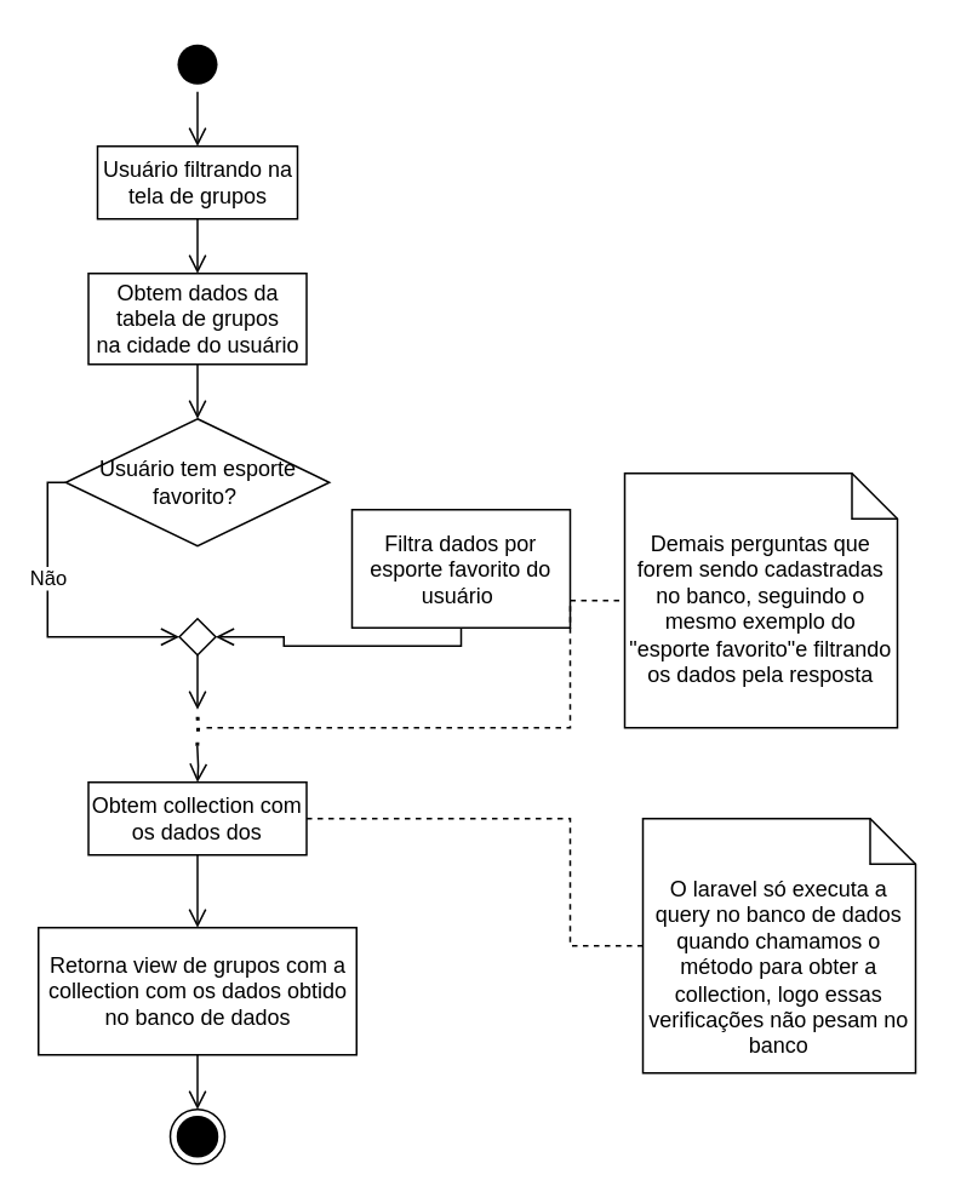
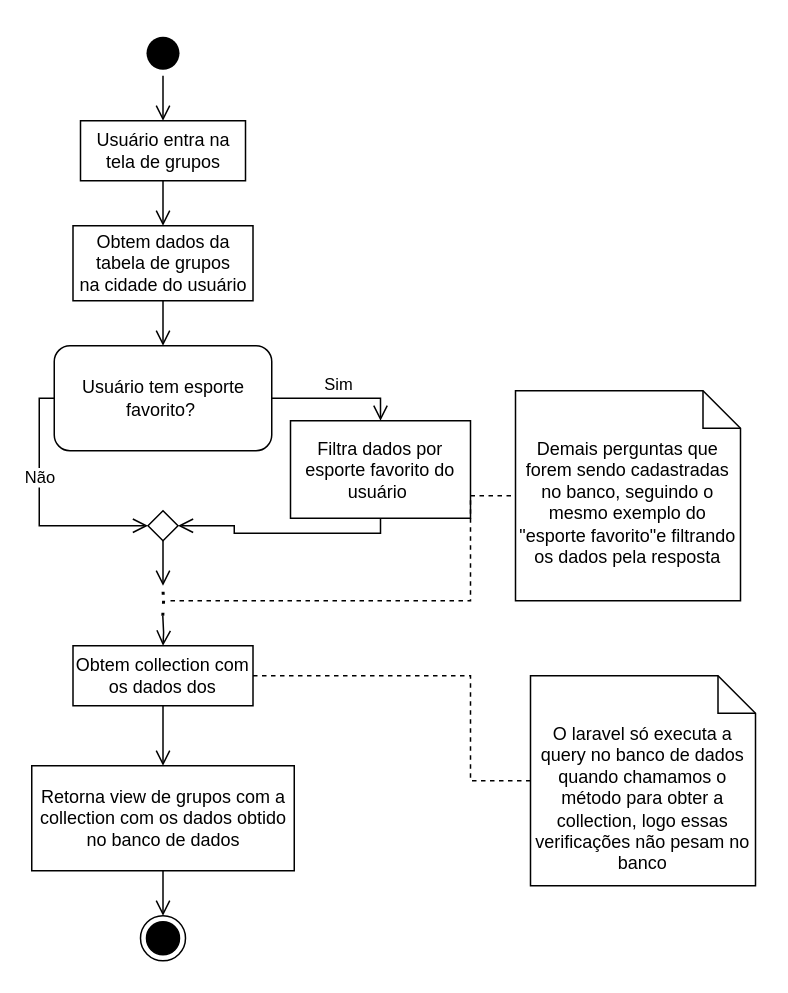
  <mxCell id="0" />
  <mxCell id="1" parent="0" />
  <mxCell id="2" value="" style="ellipse;html=1;shape=startState;fillColor=#000000;strokeColor=none;" vertex="1" parent="1"><mxGeometry x="93" y="20" width="30" height="30" as="geometry" /></mxCell>
  <mxCell id="3" value="" style="edgeStyle=orthogonalEdgeStyle;html=1;verticalAlign=bottom;endArrow=open;endSize=8;strokeColor=#000000;rounded=0;exitX=0.5;exitY=1;exitDx=0;exitDy=0;entryX=0.5;entryY=0;entryDx=0;entryDy=0;" edge="1" source="2" parent="1" target="4"><mxGeometry relative="1" as="geometry"><mxPoint x="108" y="110" as="targetPoint" /></mxGeometry></mxCell>
- <mxCell id="4" value="Usuário filtrando na&lt;br&gt;tela de grupos" style="html=1;" vertex="1" parent="1"><mxGeometry x="53" y="80" width="110" height="40" as="geometry" /></mxCell>
+ <mxCell id="4" value="Usuário entra na&lt;br&gt;tela de grupos" style="html=1;" vertex="1" parent="1"><mxGeometry x="53" y="80" width="110" height="40" as="geometry" /></mxCell>
  <mxCell id="5" value="Obtem dados da&lt;br&gt;tabela de grupos&lt;br&gt;na cidade do usuário" style="html=1;" vertex="1" parent="1"><mxGeometry x="48" y="150" width="120" height="50" as="geometry" /></mxCell>
  <mxCell id="6" value="" style="edgeStyle=orthogonalEdgeStyle;html=1;verticalAlign=bottom;endArrow=open;endSize=8;strokeColor=#000000;rounded=0;exitX=0.5;exitY=1;exitDx=0;exitDy=0;entryX=0.5;entryY=0;entryDx=0;entryDy=0;" edge="1" parent="1" source="4" target="5"><mxGeometry relative="1" as="geometry"><mxPoint x="108" y="150" as="targetPoint" /><mxPoint x="118" y="60" as="sourcePoint" /></mxGeometry></mxCell>
- <mxCell id="7" value="Usuário tem esporte favorito?&amp;nbsp;" style="rhombus;whiteSpace=wrap;html=1;" vertex="1" parent="1"><mxGeometry x="35.5" y="230" width="145" height="70" as="geometry" /></mxCell>
+ <mxCell id="7" value="Usuário tem esporte favorito?&amp;nbsp;" style="whiteSpace=wrap;html=1;rounded=1;" vertex="1" parent="1"><mxGeometry x="35.5" y="230" width="145" height="70" as="geometry" /></mxCell>
  <mxCell id="8" value="" style="edgeStyle=orthogonalEdgeStyle;html=1;verticalAlign=bottom;endArrow=open;endSize=8;strokeColor=#000000;rounded=0;exitX=0.5;exitY=1;exitDx=0;exitDy=0;entryX=0.5;entryY=0;entryDx=0;entryDy=0;" edge="1" parent="1" source="5" target="7"><mxGeometry relative="1" as="geometry"><mxPoint x="128" y="100" as="targetPoint" /><mxPoint x="128" y="70" as="sourcePoint" /></mxGeometry></mxCell>
  <mxCell id="9" value="Filtra dados por esporte favorito do usuário&amp;nbsp;" style="rounded=0;whiteSpace=wrap;html=1;" vertex="1" parent="1"><mxGeometry x="193" y="280" width="120" height="65" as="geometry" /></mxCell>
+ <mxCell id="10" value="Sim" style="edgeStyle=orthogonalEdgeStyle;html=1;verticalAlign=bottom;endArrow=open;endSize=8;strokeColor=#000000;rounded=0;exitX=1;exitY=0.5;exitDx=0;exitDy=0;entryX=0.5;entryY=0;entryDx=0;entryDy=0;" edge="1" parent="1" source="7" target="9"><mxGeometry relative="1" as="geometry"><mxPoint x="118" y="240" as="targetPoint" /><mxPoint x="118" y="210" as="sourcePoint" /></mxGeometry></mxCell>
  <mxCell id="11" value="" style="rhombus;whiteSpace=wrap;html=1;" vertex="1" parent="1"><mxGeometry x="98" y="340" width="20" height="20" as="geometry" /></mxCell>
  <mxCell id="12" value="" style="edgeStyle=orthogonalEdgeStyle;html=1;verticalAlign=bottom;endArrow=open;endSize=8;strokeColor=#000000;rounded=0;exitX=0;exitY=0.5;exitDx=0;exitDy=0;entryX=0;entryY=0.5;entryDx=0;entryDy=0;" edge="1" parent="1" source="7" target="11"><mxGeometry relative="1" as="geometry"><mxPoint x="118" y="240" as="targetPoint" /><mxPoint x="118" y="210" as="sourcePoint" /></mxGeometry></mxCell>
  <mxCell id="13" value="Não" style="edgeLabel;html=1;align=center;verticalAlign=middle;resizable=0;points=[];" vertex="1" connectable="0" parent="12"><mxGeometry x="-0.263" relative="1" as="geometry"><mxPoint as="offset" /></mxGeometry></mxCell>
  <mxCell id="14" value="" style="edgeStyle=orthogonalEdgeStyle;html=1;verticalAlign=bottom;endArrow=open;endSize=8;strokeColor=#000000;rounded=0;exitX=0.5;exitY=1;exitDx=0;exitDy=0;entryX=1;entryY=0.5;entryDx=0;entryDy=0;" edge="1" parent="1" source="9" target="11"><mxGeometry relative="1" as="geometry"><mxPoint x="118" y="240" as="targetPoint" /><mxPoint x="118" y="210" as="sourcePoint" /></mxGeometry></mxCell>
  <mxCell id="15" value="" style="edgeStyle=orthogonalEdgeStyle;html=1;verticalAlign=bottom;endArrow=open;endSize=8;strokeColor=#000000;rounded=0;exitX=0.5;exitY=1;exitDx=0;exitDy=0;" edge="1" parent="1" source="11"><mxGeometry relative="1" as="geometry"><mxPoint x="108" y="390" as="targetPoint" /><mxPoint x="128" y="220" as="sourcePoint" /></mxGeometry></mxCell>
  <mxCell id="16" value="" style="endArrow=none;dashed=1;html=1;dashPattern=1 3;strokeWidth=2;rounded=0;edgeStyle=orthogonalEdgeStyle;" edge="1" parent="1"><mxGeometry width="50" height="50" relative="1" as="geometry"><mxPoint x="107.86" y="410" as="sourcePoint" /><mxPoint x="107.86" y="390" as="targetPoint" /></mxGeometry></mxCell>
  <mxCell id="17" value="" style="edgeStyle=orthogonalEdgeStyle;html=1;verticalAlign=bottom;endArrow=open;endSize=8;strokeColor=#000000;rounded=0;exitX=0.5;exitY=1;exitDx=0;exitDy=0;entryX=0.5;entryY=0;entryDx=0;entryDy=0;" edge="1" parent="1" target="20"><mxGeometry relative="1" as="geometry"><mxPoint x="107.86" y="430" as="targetPoint" /><mxPoint x="107.86" y="410" as="sourcePoint" /></mxGeometry></mxCell>
  <mxCell id="18" value="Demais perguntas que forem sendo cadastradas no banco, seguindo o mesmo exemplo do &quot;esporte favorito&quot;e filtrando os dados pela resposta" style="shape=note2;boundedLbl=1;whiteSpace=wrap;html=1;size=25;verticalAlign=top;align=center;" vertex="1" parent="1"><mxGeometry x="343" y="260" width="150" height="140" as="geometry" /></mxCell>
  <mxCell id="19" value="" style="endArrow=none;dashed=1;html=1;rounded=0;strokeColor=#000000;edgeStyle=orthogonalEdgeStyle;entryX=0;entryY=0.5;entryDx=0;entryDy=0;entryPerimeter=0;" edge="1" parent="1" target="18"><mxGeometry width="50" height="50" relative="1" as="geometry"><mxPoint x="113" y="400" as="sourcePoint" /><mxPoint x="253" y="390" as="targetPoint" /><Array as="points"><mxPoint x="313" y="400" /></Array></mxGeometry></mxCell>
  <mxCell id="20" value="Obtem collection com os dados dos" style="rounded=0;whiteSpace=wrap;html=1;" vertex="1" parent="1"><mxGeometry x="48" y="430" width="120" height="40" as="geometry" /></mxCell>
  <mxCell id="21" value="O laravel só executa a query no banco de dados quando chamamos o método para obter a collection, logo essas verificações não pesam no banco" style="shape=note2;boundedLbl=1;whiteSpace=wrap;html=1;size=25;verticalAlign=top;align=center;" vertex="1" parent="1"><mxGeometry x="353" y="450" width="150" height="140" as="geometry" /></mxCell>
  <mxCell id="22" value="" style="endArrow=none;dashed=1;html=1;rounded=0;strokeColor=#000000;edgeStyle=orthogonalEdgeStyle;exitX=1;exitY=0.5;exitDx=0;exitDy=0;entryX=0;entryY=0.5;entryDx=0;entryDy=0;entryPerimeter=0;" edge="1" parent="1" source="20" target="21"><mxGeometry width="50" height="50" relative="1" as="geometry"><mxPoint x="143" y="580" as="sourcePoint" /><mxPoint x="193" y="530" as="targetPoint" /><Array as="points"><mxPoint x="313" y="450" /></Array></mxGeometry></mxCell>
  <mxCell id="23" value="Retorna view de grupos com a collection com os dados obtido no banco de dados" style="rounded=0;whiteSpace=wrap;html=1;" vertex="1" parent="1"><mxGeometry x="20.5" y="510" width="175" height="70" as="geometry" /></mxCell>
  <mxCell id="24" value="" style="edgeStyle=orthogonalEdgeStyle;html=1;verticalAlign=bottom;endArrow=open;endSize=8;strokeColor=#000000;rounded=0;exitX=0.5;exitY=1;exitDx=0;exitDy=0;entryX=0.5;entryY=0;entryDx=0;entryDy=0;" edge="1" parent="1" source="20" target="23"><mxGeometry relative="1" as="geometry"><mxPoint x="118" y="240" as="targetPoint" /><mxPoint x="118" y="210" as="sourcePoint" /></mxGeometry></mxCell>
  <mxCell id="25" value="" style="ellipse;html=1;shape=endState;fillColor=#000000;strokeColor=#000000;" vertex="1" parent="1"><mxGeometry x="93" y="610" width="30" height="30" as="geometry" /></mxCell>
  <mxCell id="26" value="" style="edgeStyle=orthogonalEdgeStyle;html=1;verticalAlign=bottom;endArrow=open;endSize=8;strokeColor=#000000;rounded=0;exitX=0.5;exitY=1;exitDx=0;exitDy=0;entryX=0.5;entryY=0;entryDx=0;entryDy=0;" edge="1" parent="1" source="23" target="25"><mxGeometry relative="1" as="geometry"><mxPoint x="118" y="530" as="targetPoint" /><mxPoint x="118" y="480" as="sourcePoint" /></mxGeometry></mxCell>
